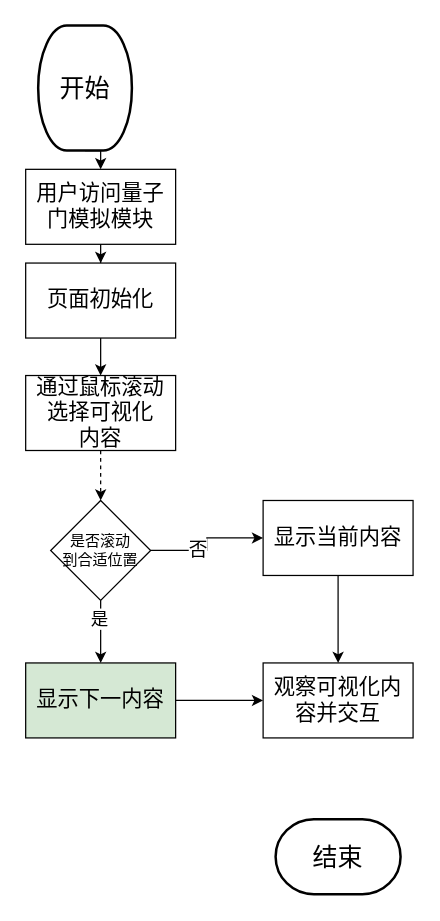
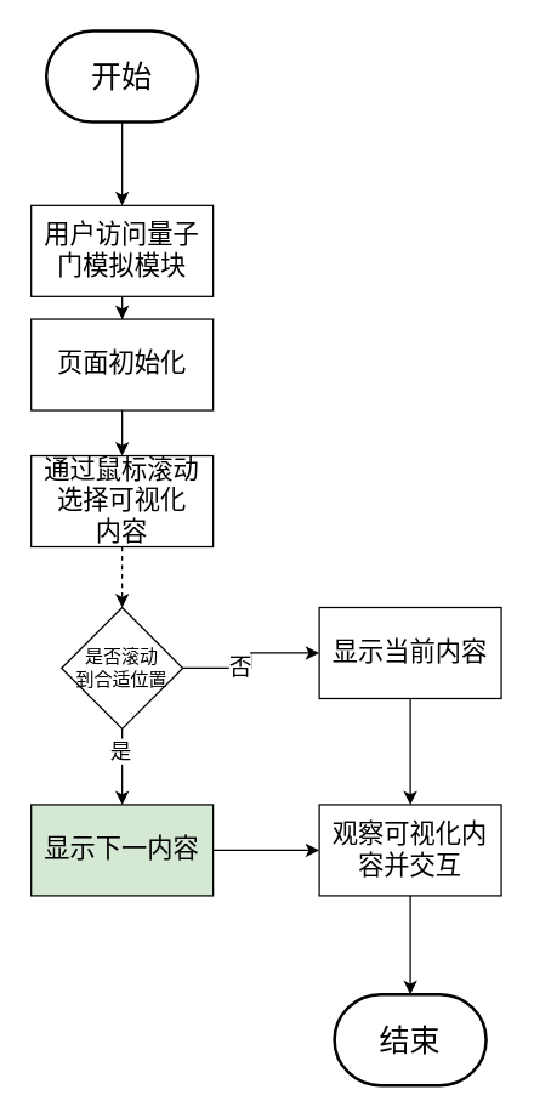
  <mxCell id="0" />
  <mxCell id="1" parent="0" />
  <mxCell id="2" style="edgeStyle=orthogonalEdgeStyle;rounded=0;orthogonalLoop=1;jettySize=auto;html=1;exitX=0.5;exitY=1;exitDx=0;exitDy=0;exitPerimeter=0;entryX=0.5;entryY=0;entryDx=0;entryDy=0;" edge="1" parent="1" source="3" target="5"><mxGeometry relative="1" as="geometry" /></mxCell>
- <mxCell id="3" value="&lt;font style=&quot;font-size: 20px;&quot;&gt;开始&lt;/font&gt;" style="strokeWidth=2;html=1;shape=mxgraph.flowchart.terminator;whiteSpace=wrap;" vertex="1" parent="1"><mxGeometry x="30" y="20" width="75" height="100" as="geometry" /></mxCell>
+ <mxCell id="3" value="&lt;font style=&quot;font-size: 20px;&quot;&gt;开始&lt;/font&gt;" style="strokeWidth=2;html=1;shape=mxgraph.flowchart.terminator;whiteSpace=wrap;" vertex="1" parent="1"><mxGeometry x="30" y="20" width="100" height="60" as="geometry" /></mxCell>
  <mxCell id="4" value="" style="edgeStyle=orthogonalEdgeStyle;rounded=0;orthogonalLoop=1;jettySize=auto;html=1;" edge="1" parent="1" source="5" target="7"><mxGeometry relative="1" as="geometry" /></mxCell>
  <mxCell id="5" value="&lt;font style=&quot;font-size: 17px;&quot;&gt;用户访问量子门模拟模块&lt;/font&gt;" style="rounded=0;whiteSpace=wrap;html=1;" vertex="1" parent="1"><mxGeometry x="20" y="135" width="120" height="60" as="geometry" /></mxCell>
  <mxCell id="6" value="" style="edgeStyle=orthogonalEdgeStyle;rounded=0;orthogonalLoop=1;jettySize=auto;html=1;" edge="1" parent="1" source="7" target="9"><mxGeometry relative="1" as="geometry" /></mxCell>
  <mxCell id="7" value="&lt;span style=&quot;font-size: 17px;&quot;&gt;页面初始化&lt;/span&gt;" style="rounded=0;whiteSpace=wrap;html=1;" vertex="1" parent="1"><mxGeometry x="20" y="210" width="120" height="60" as="geometry" /></mxCell>
  <mxCell id="8" value="" style="edgeStyle=orthogonalEdgeStyle;rounded=0;orthogonalLoop=1;jettySize=auto;html=1;dashed=1;" edge="1" parent="1" source="9" target="14"><mxGeometry relative="1" as="geometry" /></mxCell>
  <mxCell id="9" value="&lt;span style=&quot;font-size: 17px;&quot;&gt;通过鼠标滚动选择可&lt;/span&gt;&lt;span style=&quot;background-color: transparent; color: light-dark(rgb(0, 0, 0), rgb(255, 255, 255)); font-size: 17px;&quot;&gt;视&lt;/span&gt;&lt;span style=&quot;background-color: transparent; color: light-dark(rgb(0, 0, 0), rgb(255, 255, 255)); font-size: 17px;&quot;&gt;化&lt;/span&gt;&lt;div&gt;&lt;div&gt;&lt;div&gt;&lt;span style=&quot;font-size: 17px;&quot;&gt;内容&lt;/span&gt;&lt;/div&gt;&lt;/div&gt;&lt;/div&gt;" style="rounded=0;whiteSpace=wrap;html=1;" vertex="1" parent="1"><mxGeometry x="20" y="300" width="120" height="60" as="geometry" /></mxCell>
  <mxCell id="10" value="" style="edgeStyle=orthogonalEdgeStyle;rounded=0;orthogonalLoop=1;jettySize=auto;html=1;" edge="1" parent="1" source="14" target="18"><mxGeometry relative="1" as="geometry" /></mxCell>
  <mxCell id="11" value="&lt;font style=&quot;font-size: 15px;&quot;&gt;否&lt;/font&gt;" style="edgeLabel;html=1;align=center;verticalAlign=middle;resizable=0;points=[];" vertex="1" connectable="0" parent="10"><mxGeometry x="-0.258" y="2" relative="1" as="geometry"><mxPoint as="offset" /></mxGeometry></mxCell>
  <mxCell id="12" value="" style="edgeStyle=orthogonalEdgeStyle;rounded=0;orthogonalLoop=1;jettySize=auto;html=1;" edge="1" parent="1" source="14" target="16"><mxGeometry relative="1" as="geometry" /></mxCell>
  <mxCell id="13" value="&lt;font style=&quot;font-size: 14px;&quot;&gt;是&lt;/font&gt;" style="edgeLabel;html=1;align=center;verticalAlign=middle;resizable=0;points=[];" vertex="1" connectable="0" parent="12"><mxGeometry x="-0.456" y="-2" relative="1" as="geometry"><mxPoint as="offset" /></mxGeometry></mxCell>
  <mxCell id="14" value="是否滚动&lt;div&gt;到合适位置&lt;/div&gt;" style="rhombus;whiteSpace=wrap;html=1;" vertex="1" parent="1"><mxGeometry x="40" y="400" width="80" height="80" as="geometry" /></mxCell>
  <mxCell id="15" value="" style="edgeStyle=orthogonalEdgeStyle;rounded=0;orthogonalLoop=1;jettySize=auto;html=1;" edge="1" parent="1" source="16" target="20"><mxGeometry relative="1" as="geometry" /></mxCell>
  <mxCell id="16" value="&lt;span style=&quot;font-size: 17px;&quot;&gt;显示下一内容&lt;/span&gt;" style="rounded=0;whiteSpace=wrap;html=1;fillColor=#d5e8d4;" vertex="1" parent="1"><mxGeometry x="20" y="530" width="120" height="60" as="geometry" /></mxCell>
  <mxCell id="17" value="" style="rounded=0;orthogonalLoop=1;jettySize=auto;html=1;" edge="1" parent="1" source="18" target="20"><mxGeometry relative="1" as="geometry" /></mxCell>
  <mxCell id="18" value="&lt;span style=&quot;font-size: 17px;&quot;&gt;显示当前内容&lt;/span&gt;" style="rounded=0;whiteSpace=wrap;html=1;" vertex="1" parent="1"><mxGeometry x="210" y="400" width="120" height="60" as="geometry" /></mxCell>
+ <mxCell id="19" value="" style="edgeStyle=orthogonalEdgeStyle;rounded=0;orthogonalLoop=1;jettySize=auto;html=1;" edge="1" parent="1" source="20" target="21"><mxGeometry relative="1" as="geometry" /></mxCell>
  <mxCell id="20" value="&lt;span style=&quot;font-size: 17px;&quot;&gt;观察可视化内容并交互&lt;/span&gt;" style="rounded=0;whiteSpace=wrap;html=1;" vertex="1" parent="1"><mxGeometry x="210" y="530" width="120" height="60" as="geometry" /></mxCell>
  <mxCell id="21" value="&lt;span style=&quot;font-size: 20px;&quot;&gt;结束&lt;/span&gt;" style="strokeWidth=2;html=1;shape=mxgraph.flowchart.terminator;whiteSpace=wrap;" vertex="1" parent="1"><mxGeometry x="220" y="655" width="100" height="60" as="geometry" /></mxCell>
